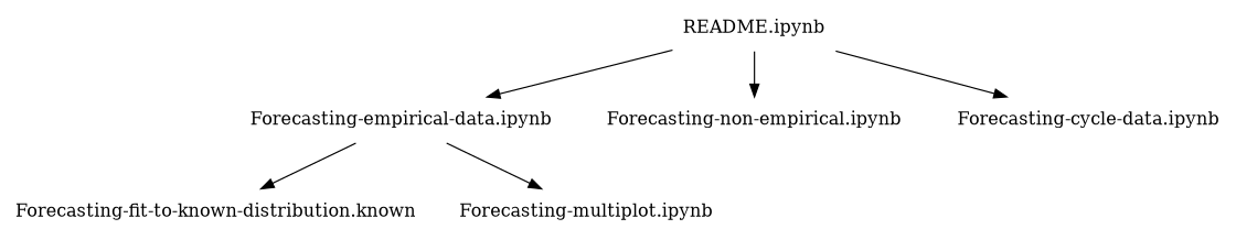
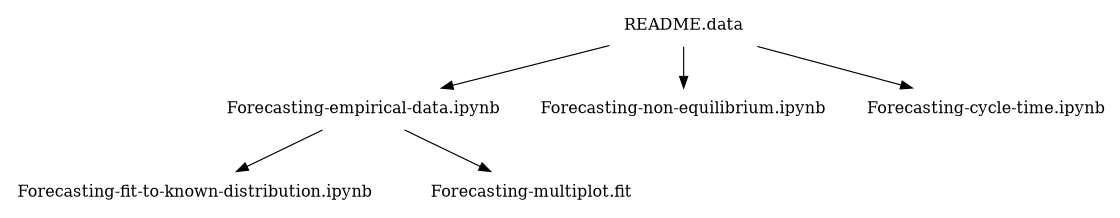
  digraph {
    node [shape=plaintext]
-   n1 [label="README.ipynb"]
+   n1 [label="README.data"]
    n2 [label="Forecasting-empirical-data.ipynb"]
-   n3 [label="Forecasting-non-empirical.ipynb"]
-   n4 [label="Forecasting-cycle-data.ipynb"]
-   n5 [label="Forecasting-fit-to-known-distribution.known"]
-   n6 [label="Forecasting-multiplot.ipynb"]
+   n3 [label="Forecasting-non-equilibrium.ipynb"]
+   n4 [label="Forecasting-cycle-time.ipynb"]
+   n5 [label="Forecasting-fit-to-known-distribution.ipynb"]
+   n6 [label="Forecasting-multiplot.fit"]
    n1 -> n2
    n1 -> n3
    n1 -> n4
    n2 -> n5
    n2 -> n6
  }
